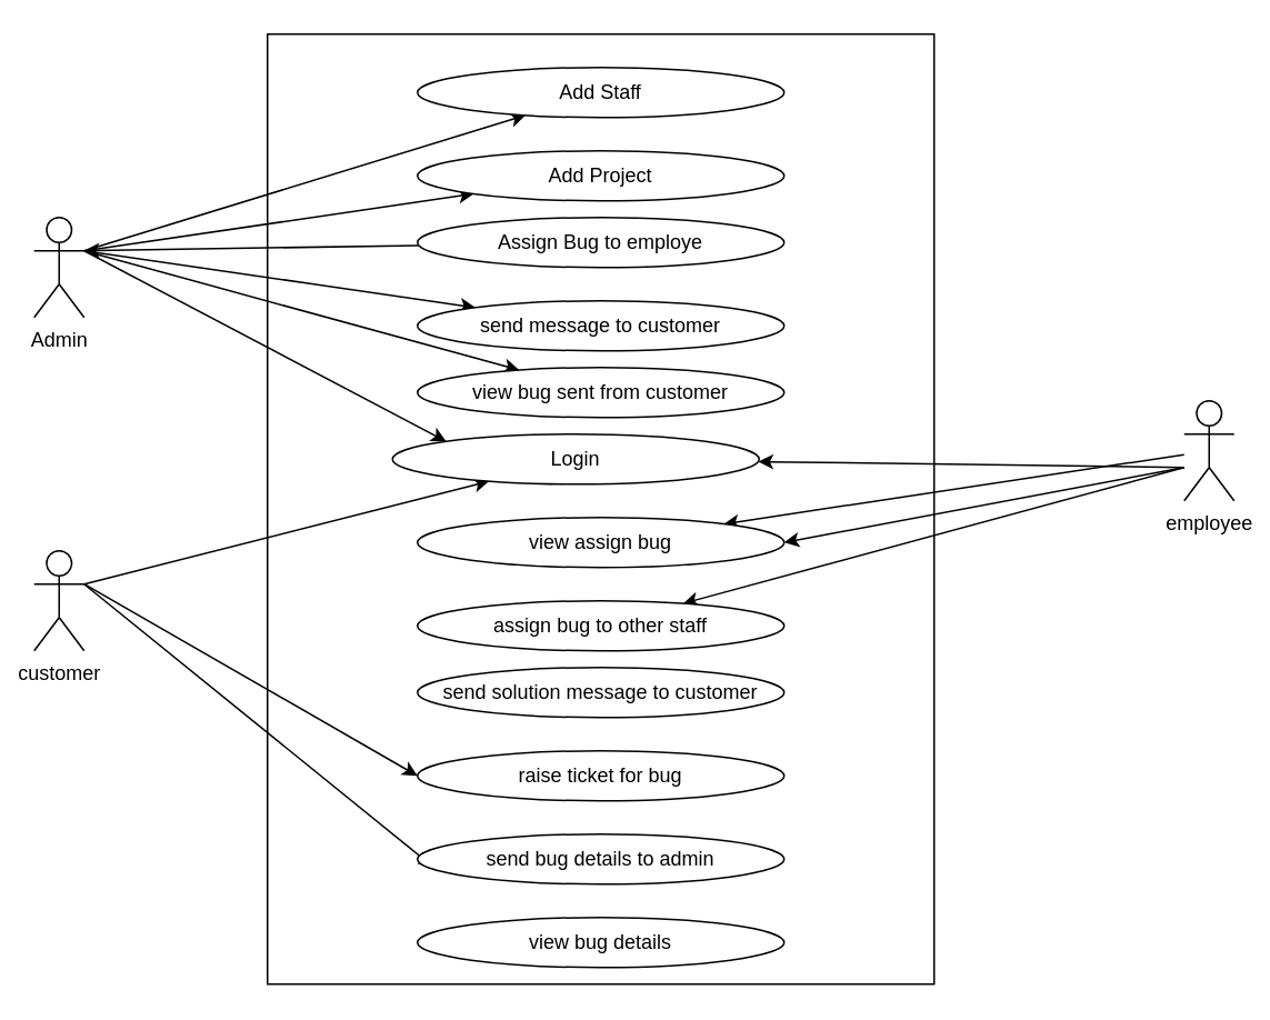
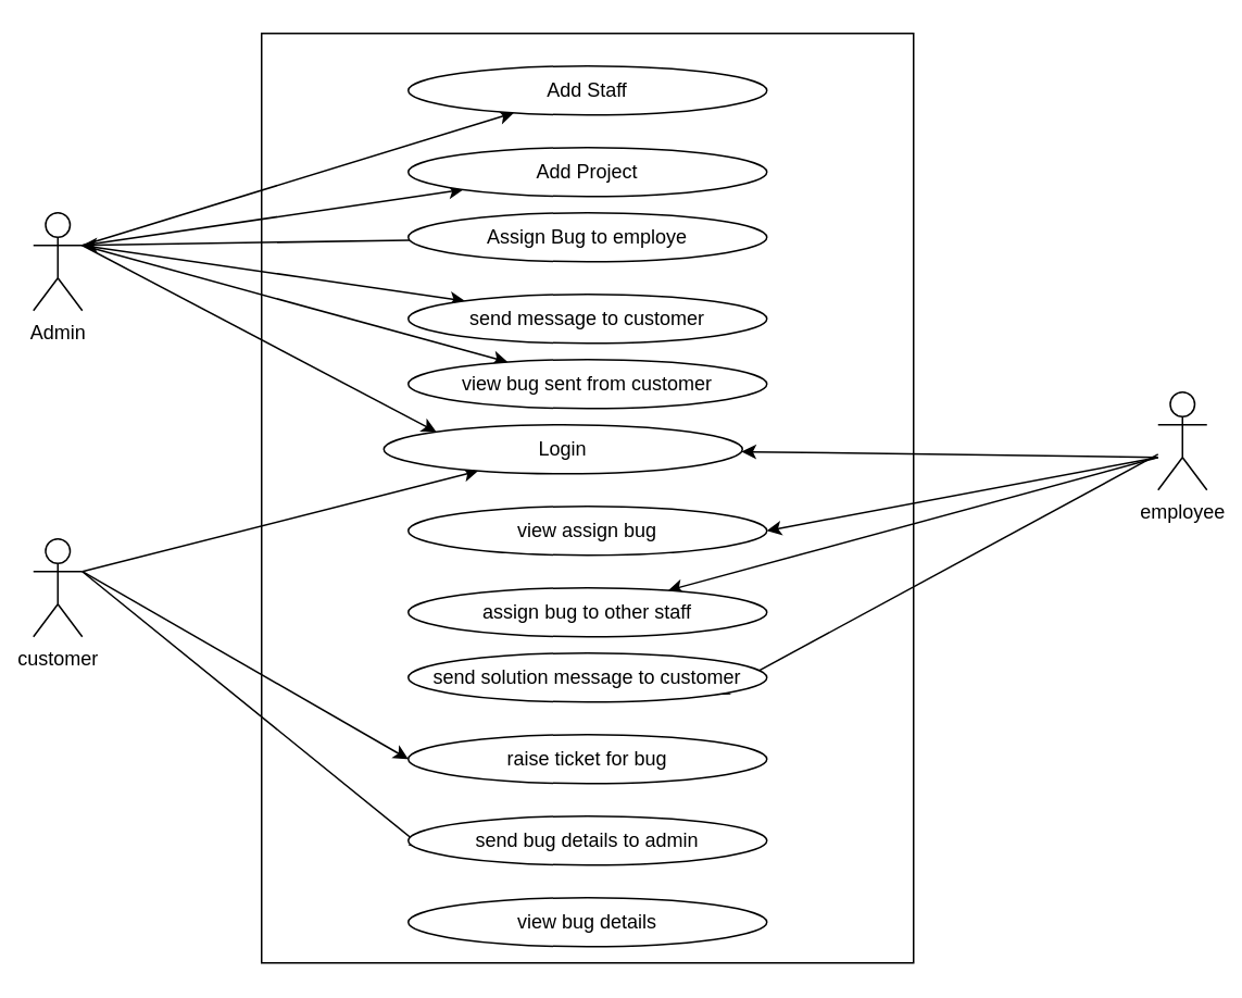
  <mxCell id="0" />
  <mxCell id="1" parent="0" />
  <mxCell id="2" value="" style="rounded=0;whiteSpace=wrap;html=1;" parent="1" vertex="1"><mxGeometry x="160" y="20" width="400" height="570" as="geometry" /></mxCell>
  <mxCell id="3" style="edgeStyle=none;rounded=0;orthogonalLoop=1;jettySize=auto;html=1;exitX=1;exitY=0.333;exitDx=0;exitDy=0;entryX=0;entryY=0;entryDx=0;entryDy=0;exitPerimeter=0;" parent="1" source="4" target="21" edge="1"><mxGeometry relative="1" as="geometry" /></mxCell>
  <mxCell id="4" value="Admin" style="shape=umlActor;verticalLabelPosition=bottom;verticalAlign=top;html=1;" parent="1" vertex="1"><mxGeometry x="20" y="130" width="30" height="60" as="geometry" /></mxCell>
  <mxCell id="5" style="edgeStyle=none;rounded=0;orthogonalLoop=1;jettySize=auto;html=1;exitX=1;exitY=0.333;exitDx=0;exitDy=0;exitPerimeter=0;entryX=0;entryY=0.5;entryDx=0;entryDy=0;" parent="1" source="6" target="27" edge="1"><mxGeometry relative="1" as="geometry" /></mxCell>
  <mxCell id="6" value="customer" style="shape=umlActor;verticalLabelPosition=bottom;verticalAlign=top;html=1;" parent="1" vertex="1"><mxGeometry x="20" y="330" width="30" height="60" as="geometry" /></mxCell>
- <mxCell id="7" style="edgeStyle=none;rounded=0;orthogonalLoop=1;jettySize=auto;html=1;" parent="1" source="8" target="23" edge="1"><mxGeometry relative="1" as="geometry" /></mxCell>
+ <mxCell id="7" style="edgeStyle=none;rounded=0;orthogonalLoop=1;jettySize=auto;html=1;entryX=1;entryY=1;entryDx=0;entryDy=0;" parent="1" source="8" target="26" edge="1"><mxGeometry relative="1" as="geometry" /></mxCell>
  <mxCell id="8" value="employee&lt;br&gt;" style="shape=umlActor;verticalLabelPosition=bottom;verticalAlign=top;html=1;outlineConnect=0;" parent="1" vertex="1"><mxGeometry x="710" y="240" width="30" height="60" as="geometry" /></mxCell>
  <mxCell id="9" style="edgeStyle=none;rounded=0;orthogonalLoop=1;jettySize=auto;html=1;exitX=1;exitY=0.333;exitDx=0;exitDy=0;exitPerimeter=0;" parent="1" source="4" target="10" edge="1"><mxGeometry relative="1" as="geometry" /></mxCell>
  <mxCell id="10" value="Add Staff" style="ellipse;whiteSpace=wrap;html=1;" parent="1" vertex="1"><mxGeometry x="250" y="40" width="220" height="30" as="geometry" /></mxCell>
  <mxCell id="11" style="edgeStyle=none;rounded=0;orthogonalLoop=1;jettySize=auto;html=1;exitX=1;exitY=0.333;exitDx=0;exitDy=0;exitPerimeter=0;" parent="1" source="4" target="12" edge="1"><mxGeometry relative="1" as="geometry" /></mxCell>
  <mxCell id="12" value="Add Project" style="ellipse;whiteSpace=wrap;html=1;" parent="1" vertex="1"><mxGeometry x="250" y="90" width="220" height="30" as="geometry" /></mxCell>
  <mxCell id="13" style="edgeStyle=none;rounded=0;orthogonalLoop=1;jettySize=auto;html=1;" parent="1" source="14" edge="1"><mxGeometry relative="1" as="geometry"><mxPoint x="50" y="150" as="targetPoint" /></mxGeometry></mxCell>
  <mxCell id="14" value="Assign Bug to employe" style="ellipse;whiteSpace=wrap;html=1;" parent="1" vertex="1"><mxGeometry x="250" y="130" width="220" height="30" as="geometry" /></mxCell>
  <mxCell id="15" style="edgeStyle=none;rounded=0;orthogonalLoop=1;jettySize=auto;html=1;" parent="1" target="16" edge="1"><mxGeometry relative="1" as="geometry"><mxPoint x="50" y="150" as="sourcePoint" /></mxGeometry></mxCell>
  <mxCell id="16" value="send message to customer" style="ellipse;whiteSpace=wrap;html=1;" parent="1" vertex="1"><mxGeometry x="250" y="180" width="220" height="30" as="geometry" /></mxCell>
  <mxCell id="17" style="edgeStyle=none;rounded=0;orthogonalLoop=1;jettySize=auto;html=1;exitX=1;exitY=0.333;exitDx=0;exitDy=0;exitPerimeter=0;" parent="1" source="4" target="18" edge="1"><mxGeometry relative="1" as="geometry" /></mxCell>
  <mxCell id="18" value="view bug sent from customer" style="ellipse;whiteSpace=wrap;html=1;" parent="1" vertex="1"><mxGeometry x="250" y="220" width="220" height="30" as="geometry" /></mxCell>
  <mxCell id="19" style="edgeStyle=none;rounded=0;orthogonalLoop=1;jettySize=auto;html=1;" parent="1" target="21" edge="1"><mxGeometry relative="1" as="geometry"><mxPoint x="710" y="280" as="sourcePoint" /></mxGeometry></mxCell>
  <mxCell id="20" style="edgeStyle=none;rounded=0;orthogonalLoop=1;jettySize=auto;html=1;" parent="1" target="21" edge="1"><mxGeometry relative="1" as="geometry"><mxPoint x="50" y="350" as="sourcePoint" /></mxGeometry></mxCell>
  <mxCell id="21" value="Login" style="ellipse;whiteSpace=wrap;html=1;" parent="1" vertex="1"><mxGeometry x="235" y="260" width="220" height="30" as="geometry" /></mxCell>
  <mxCell id="22" style="edgeStyle=none;rounded=0;orthogonalLoop=1;jettySize=auto;html=1;exitX=1;exitY=0.5;exitDx=0;exitDy=0;entryX=1;entryY=0.5;entryDx=0;entryDy=0;" parent="1" target="23" edge="1"><mxGeometry relative="1" as="geometry"><mxPoint x="710" y="280" as="sourcePoint" /></mxGeometry></mxCell>
  <mxCell id="23" value="view assign bug" style="ellipse;whiteSpace=wrap;html=1;" parent="1" vertex="1"><mxGeometry x="250" y="310" width="220" height="30" as="geometry" /></mxCell>
  <mxCell id="24" style="edgeStyle=none;rounded=0;orthogonalLoop=1;jettySize=auto;html=1;" parent="1" target="25" edge="1"><mxGeometry relative="1" as="geometry"><mxPoint x="710" y="280" as="sourcePoint" /></mxGeometry></mxCell>
  <mxCell id="25" value="assign bug to other staff" style="ellipse;whiteSpace=wrap;html=1;" parent="1" vertex="1"><mxGeometry x="250" y="360" width="220" height="30" as="geometry" /></mxCell>
  <mxCell id="26" value="send solution message to customer" style="ellipse;whiteSpace=wrap;html=1;" parent="1" vertex="1"><mxGeometry x="250" y="400" width="220" height="30" as="geometry" /></mxCell>
  <mxCell id="27" value="raise ticket for bug&lt;span style=&quot;color: rgba(0 , 0 , 0 , 0) ; font-family: monospace ; font-size: 0px&quot;&gt;%3CmxGraphModel%3E%3Croot%3E%3CmxCell%20id%3D%220%22%2F%3E%3CmxCell%20id%3D%221%22%20parent%3D%220%22%2F%3E%3CmxCell%20id%3D%222%22%20value%3D%22%22%20style%3D%22ellipse%3BwhiteSpace%3Dwrap%3Bhtml%3D1%3B%22%20vertex%3D%221%22%20parent%3D%221%22%3E%3CmxGeometry%20x%3D%22410%22%20y%3D%2280%22%20width%3D%22220%22%20height%3D%2230%22%20as%3D%22geometry%22%2F%3E%3C%2FmxCell%3E%3C%2Froot%3E%3C%2FmxGraphModel%3E&lt;/span&gt;" style="ellipse;whiteSpace=wrap;html=1;" parent="1" vertex="1"><mxGeometry x="250" y="450" width="220" height="30" as="geometry" /></mxCell>
  <mxCell id="28" style="edgeStyle=none;rounded=0;orthogonalLoop=1;jettySize=auto;html=1;exitX=1;exitY=0.333;exitDx=0;exitDy=0;exitPerimeter=0;entryX=0.045;entryY=0.667;entryDx=0;entryDy=0;entryPerimeter=0;" parent="1" source="6" target="29" edge="1"><mxGeometry relative="1" as="geometry" /></mxCell>
  <mxCell id="29" value="send bug details to admin" style="ellipse;whiteSpace=wrap;html=1;" parent="1" vertex="1"><mxGeometry x="250" y="500" width="220" height="30" as="geometry" /></mxCell>
  <mxCell id="30" value="view bug details" style="ellipse;whiteSpace=wrap;html=1;" parent="1" vertex="1"><mxGeometry x="250" y="550" width="220" height="30" as="geometry" /></mxCell>
